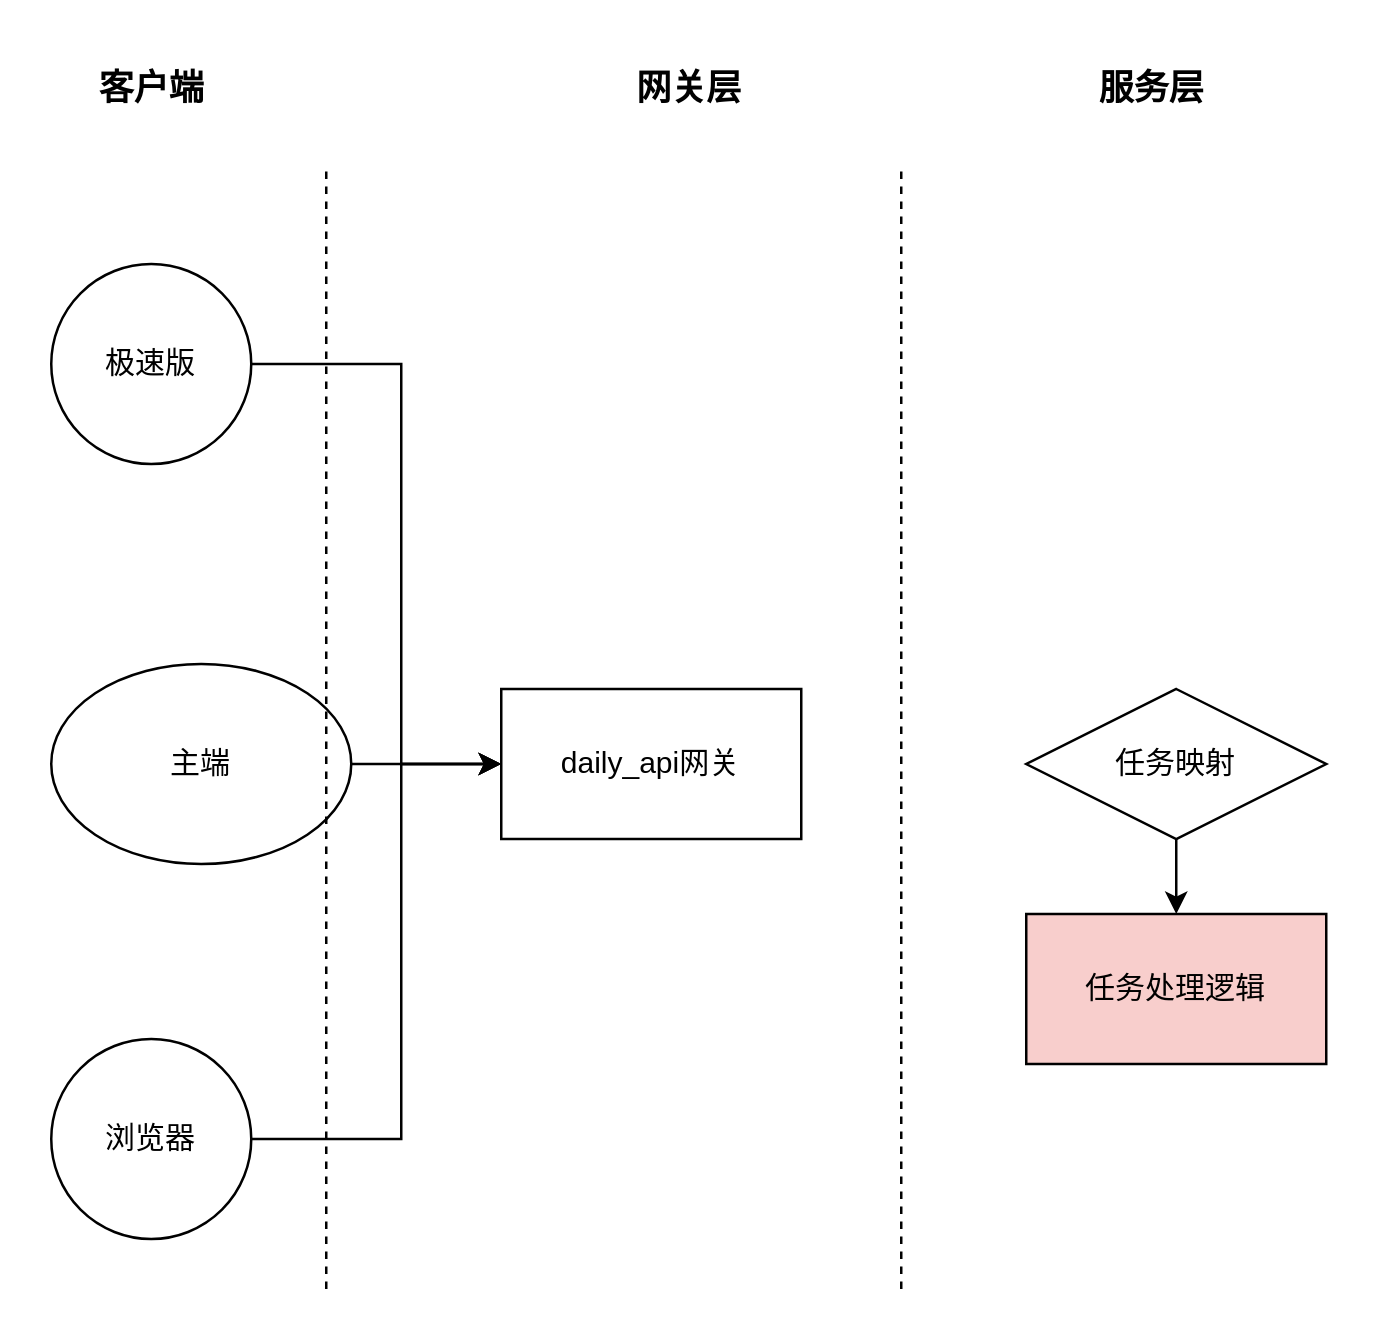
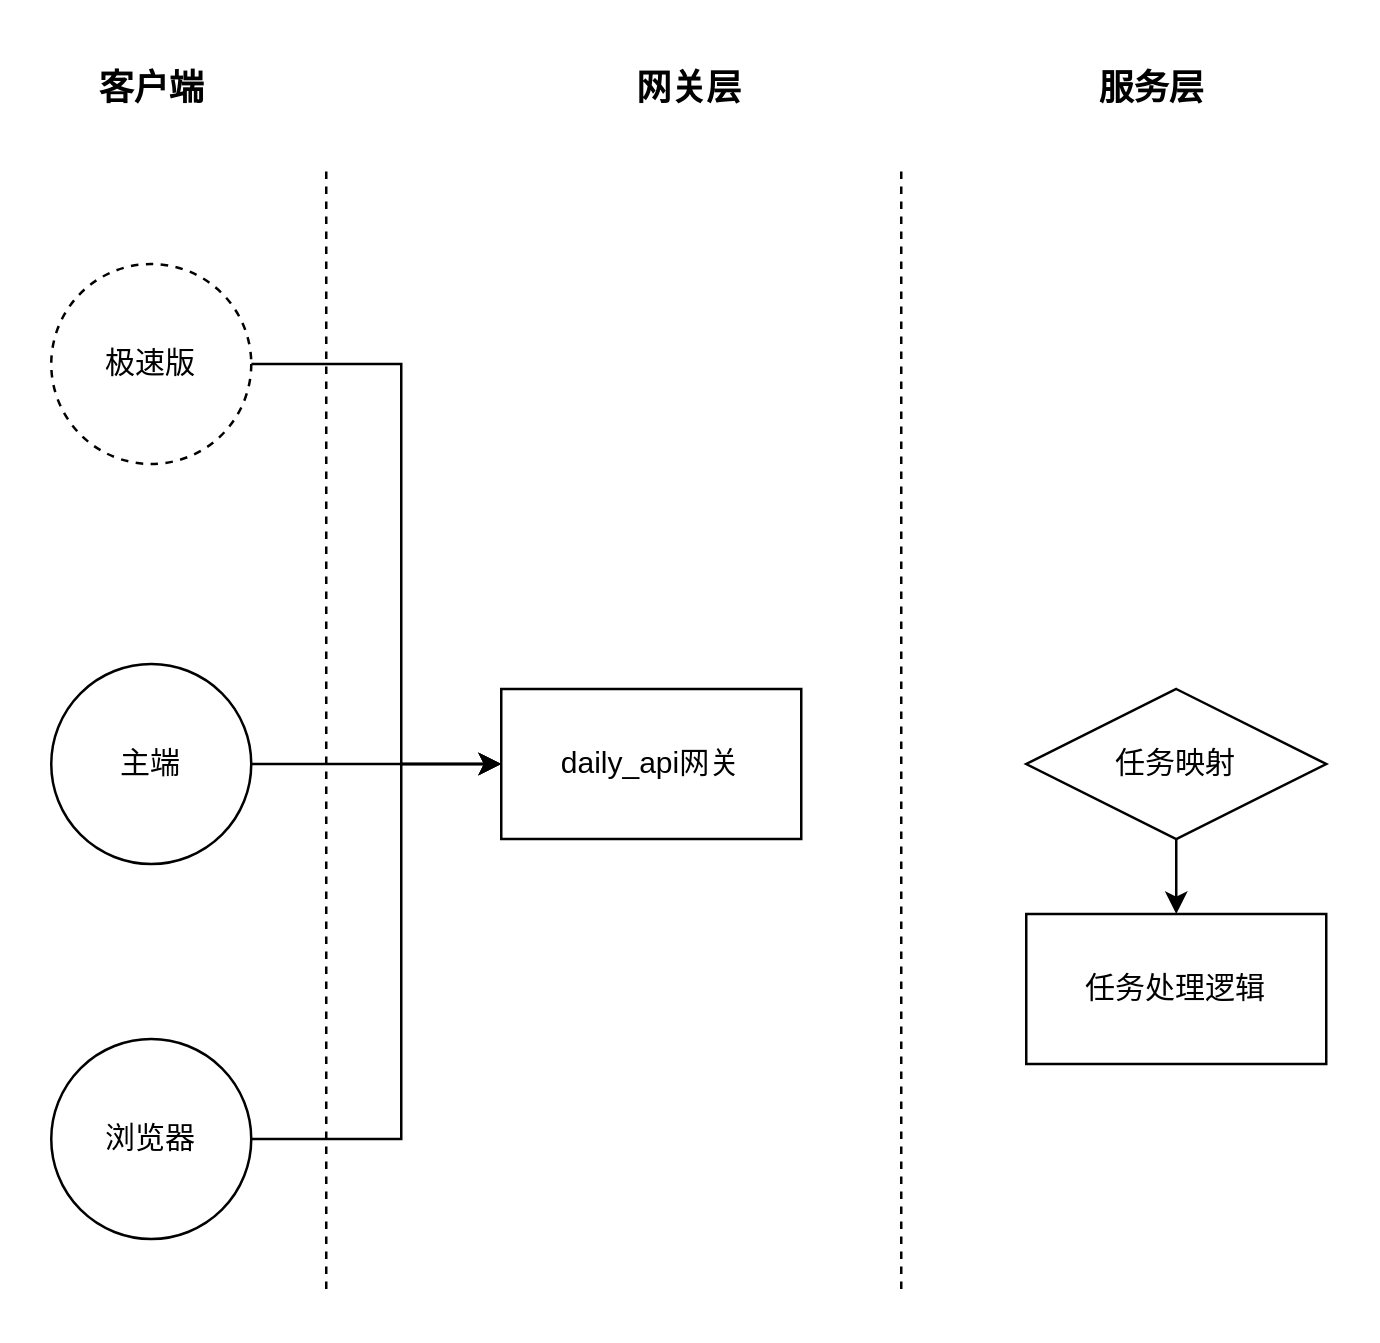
  <mxCell id="0" />
  <mxCell id="1" parent="0" />
  <mxCell id="2" style="edgeStyle=orthogonalEdgeStyle;rounded=0;orthogonalLoop=1;jettySize=auto;html=1;exitX=1;exitY=0.5;exitDx=0;exitDy=0;entryX=0;entryY=0.5;entryDx=0;entryDy=0;fontSize=14;" parent="1" source="3" target="8" edge="1"><mxGeometry relative="1" as="geometry"><Array as="points"><mxPoint x="160" y="145" /><mxPoint x="160" y="305" /></Array></mxGeometry></mxCell>
- <mxCell id="3" value="&lt;font style=&quot;font-size: 12px;&quot;&gt;极速版&lt;/font&gt;" style="ellipse;whiteSpace=wrap;html=1;aspect=fixed;" parent="1" vertex="1"><mxGeometry x="20" y="105" width="80" height="80" as="geometry" /></mxCell>
+ <mxCell id="3" value="&lt;font style=&quot;font-size: 12px;&quot;&gt;极速版&lt;/font&gt;" style="ellipse;whiteSpace=wrap;html=1;aspect=fixed;dashed=1;" parent="1" vertex="1"><mxGeometry x="20" y="105" width="80" height="80" as="geometry" /></mxCell>
  <mxCell id="4" value="" style="edgeStyle=orthogonalEdgeStyle;rounded=0;orthogonalLoop=1;jettySize=auto;html=1;" parent="1" source="5" target="8" edge="1"><mxGeometry relative="1" as="geometry" /></mxCell>
- <mxCell id="5" value="&lt;font style=&quot;font-size: 12px;&quot;&gt;主端&lt;/font&gt;" style="ellipse;whiteSpace=wrap;html=1;aspect=fixed;" parent="1" vertex="1"><mxGeometry x="20" y="265" width="120" height="80" as="geometry" /></mxCell>
+ <mxCell id="5" value="&lt;font style=&quot;font-size: 12px;&quot;&gt;主端&lt;/font&gt;" style="ellipse;whiteSpace=wrap;html=1;aspect=fixed;" parent="1" vertex="1"><mxGeometry x="20" y="265" width="80" height="80" as="geometry" /></mxCell>
  <mxCell id="6" style="edgeStyle=orthogonalEdgeStyle;rounded=0;orthogonalLoop=1;jettySize=auto;html=1;exitX=1;exitY=0.5;exitDx=0;exitDy=0;entryX=0;entryY=0.5;entryDx=0;entryDy=0;fontSize=14;" parent="1" source="7" target="8" edge="1"><mxGeometry relative="1" as="geometry"><Array as="points"><mxPoint x="160" y="455" /><mxPoint x="160" y="305" /></Array></mxGeometry></mxCell>
  <mxCell id="7" value="&lt;font style=&quot;font-size: 12px;&quot;&gt;浏览器&lt;/font&gt;" style="ellipse;whiteSpace=wrap;html=1;aspect=fixed;" parent="1" vertex="1"><mxGeometry x="20" y="415" width="80" height="80" as="geometry" /></mxCell>
  <mxCell id="8" value="&lt;font style=&quot;font-size: 12px;&quot;&gt;daily_api网关&lt;/font&gt;" style="rounded=0;whiteSpace=wrap;html=1;" parent="1" vertex="1"><mxGeometry x="200" y="275" width="120" height="60" as="geometry" /></mxCell>
  <mxCell id="9" value="" style="edgeStyle=orthogonalEdgeStyle;rounded=0;orthogonalLoop=1;jettySize=auto;html=1;" parent="1" source="10" target="11" edge="1"><mxGeometry relative="1" as="geometry" /></mxCell>
  <mxCell id="10" value="&lt;font style=&quot;font-size: 12px;&quot;&gt;任务映射&lt;/font&gt;" style="rhombus;whiteSpace=wrap;html=1;" parent="1" vertex="1"><mxGeometry x="410" y="275" width="120" height="60" as="geometry" /></mxCell>
- <mxCell id="11" value="&lt;font style=&quot;font-size: 12px;&quot;&gt;任务处理逻辑&lt;/font&gt;" style="rounded=0;whiteSpace=wrap;html=1;fillColor=#f8cecc;" parent="1" vertex="1"><mxGeometry x="410" y="365" width="120" height="60" as="geometry" /></mxCell>
+ <mxCell id="11" value="&lt;font style=&quot;font-size: 12px;&quot;&gt;任务处理逻辑&lt;/font&gt;" style="rounded=0;whiteSpace=wrap;html=1;" parent="1" vertex="1"><mxGeometry x="410" y="365" width="120" height="60" as="geometry" /></mxCell>
  <mxCell id="12" value="" style="endArrow=none;dashed=1;html=1;rounded=0;" parent="1" edge="1"><mxGeometry width="50" height="50" relative="1" as="geometry"><mxPoint x="130" y="515" as="sourcePoint" /><mxPoint x="130" y="65" as="targetPoint" /></mxGeometry></mxCell>
  <mxCell id="13" value="" style="endArrow=none;dashed=1;html=1;rounded=0;" parent="1" edge="1"><mxGeometry width="50" height="50" relative="1" as="geometry"><mxPoint x="360" y="515" as="sourcePoint" /><mxPoint x="360" y="65" as="targetPoint" /></mxGeometry></mxCell>
  <mxCell id="14" value="&lt;b&gt;&lt;font style=&quot;font-size: 14px;&quot;&gt;客户端&lt;/font&gt;&lt;/b&gt;" style="text;html=1;align=center;verticalAlign=middle;resizable=0;points=[];autosize=1;strokeColor=none;fillColor=none;" parent="1" vertex="1"><mxGeometry x="25" y="20" width="70" height="30" as="geometry" /></mxCell>
  <mxCell id="15" value="&lt;b&gt;&lt;font style=&quot;font-size: 14px;&quot;&gt;网关层&lt;/font&gt;&lt;/b&gt;" style="text;html=1;align=center;verticalAlign=middle;resizable=0;points=[];autosize=1;strokeColor=none;fillColor=none;" parent="1" vertex="1"><mxGeometry x="240" y="20" width="70" height="30" as="geometry" /></mxCell>
  <mxCell id="16" value="&lt;b style=&quot;&quot;&gt;&lt;font style=&quot;font-size: 14px;&quot;&gt;服务层&lt;/font&gt;&lt;/b&gt;" style="text;html=1;align=center;verticalAlign=middle;resizable=0;points=[];autosize=1;strokeColor=none;fillColor=none;" parent="1" vertex="1"><mxGeometry x="425" y="20" width="70" height="30" as="geometry" /></mxCell>
